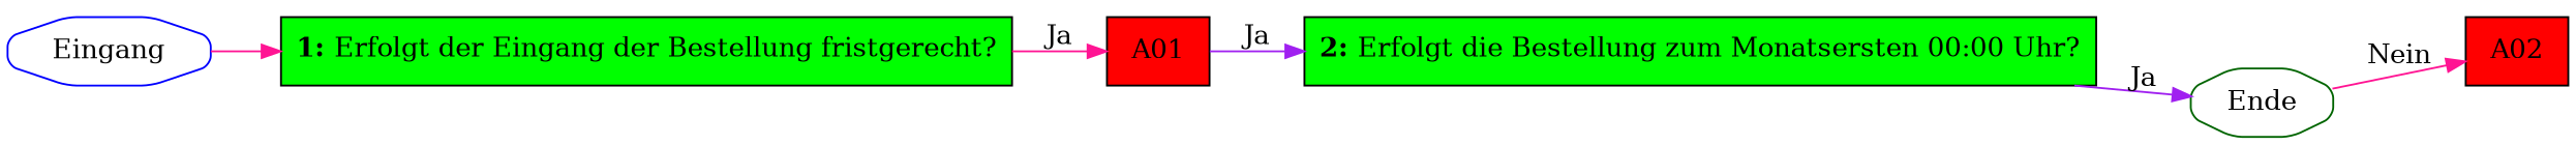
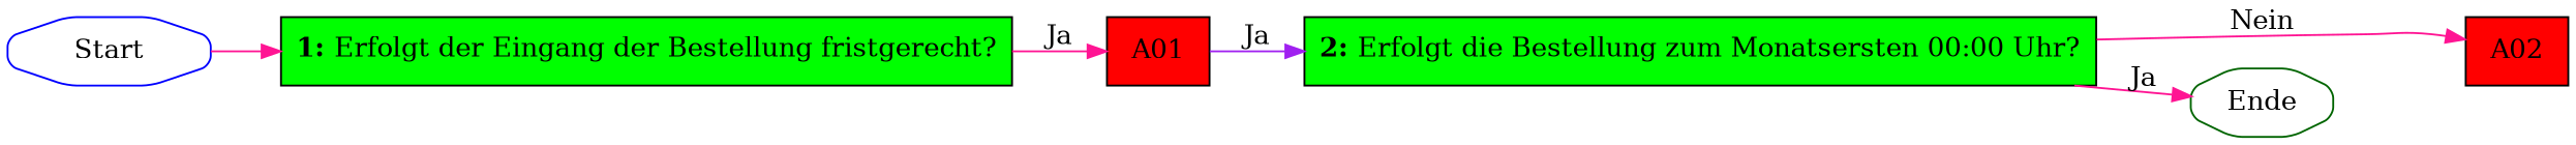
  digraph {
    rankdir=LR
    node [shape=box style=filled]
    edge [color=deeppink]
-   n1 [color=blue label=Eingang shape=octagon style=rounded]
+   n1 [color=blue label=Start shape=octagon style=rounded]
    n2 [fillcolor=green label=<<B>1: </B>Erfolgt der Eingang der Bestellung fristgerecht?<BR align="left"/>>]
    n3 [fillcolor=red label=<A01<BR align="left"/>>]
    n4 [fillcolor=green label=<<B>2: </B>Erfolgt die Bestellung zum Monatsersten 00:00 Uhr?<BR align="left"/>>]
    n5 [fillcolor=red label=<A02<BR align="left"/>>]
    n6 [color=darkgreen label=Ende shape=octagon style=rounded]
    n1 -> n2
    n2 -> n3 [label=Ja]
    n3 -> n4 [color=purple label=Ja]
-   n6 -> n5 [label=Nein]
-   n4 -> n6 [color=purple label=Ja]
+   n4 -> n5 [label=Nein]
+   n4 -> n6 [label=Ja]
  }
